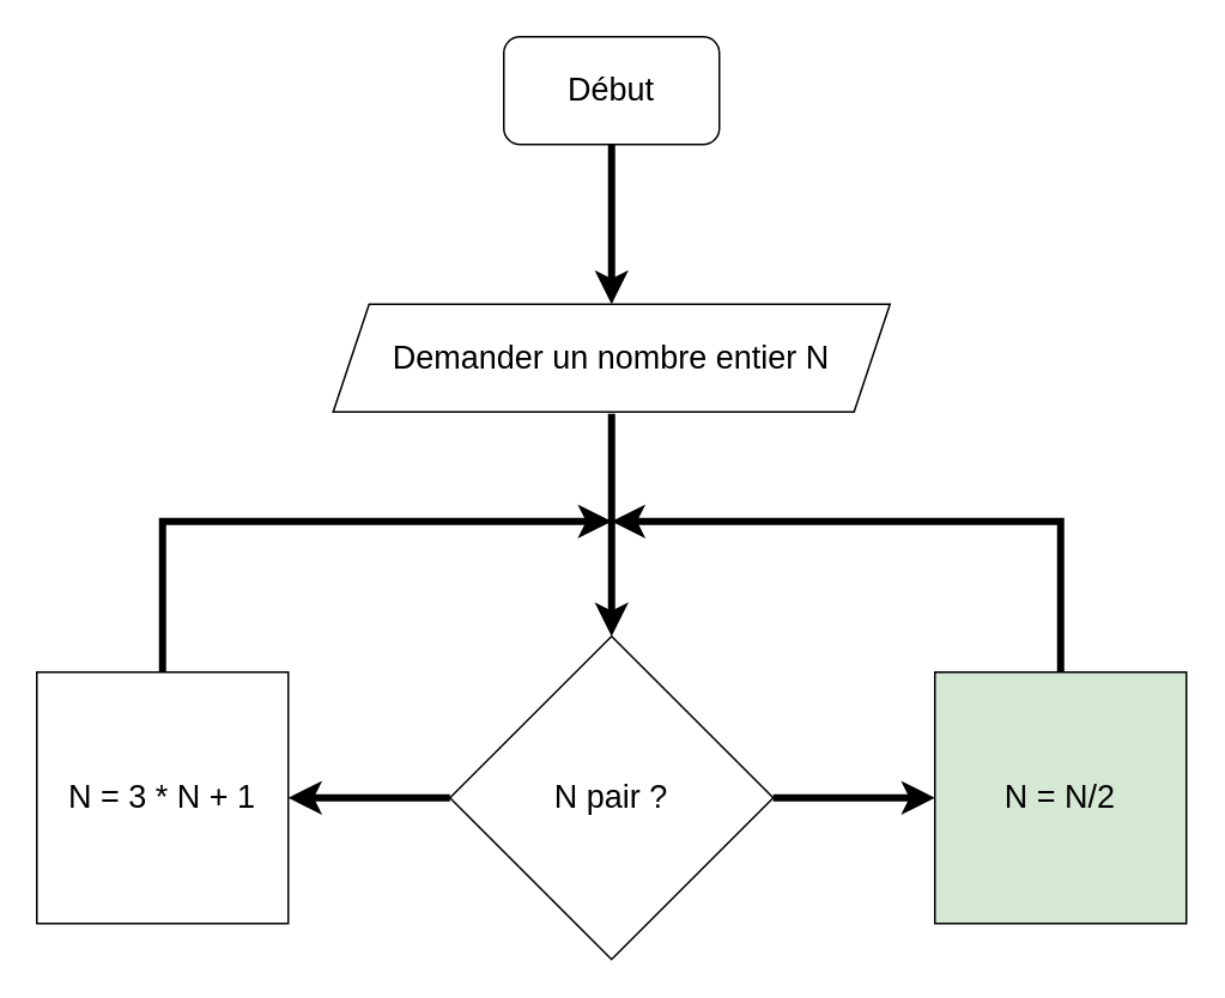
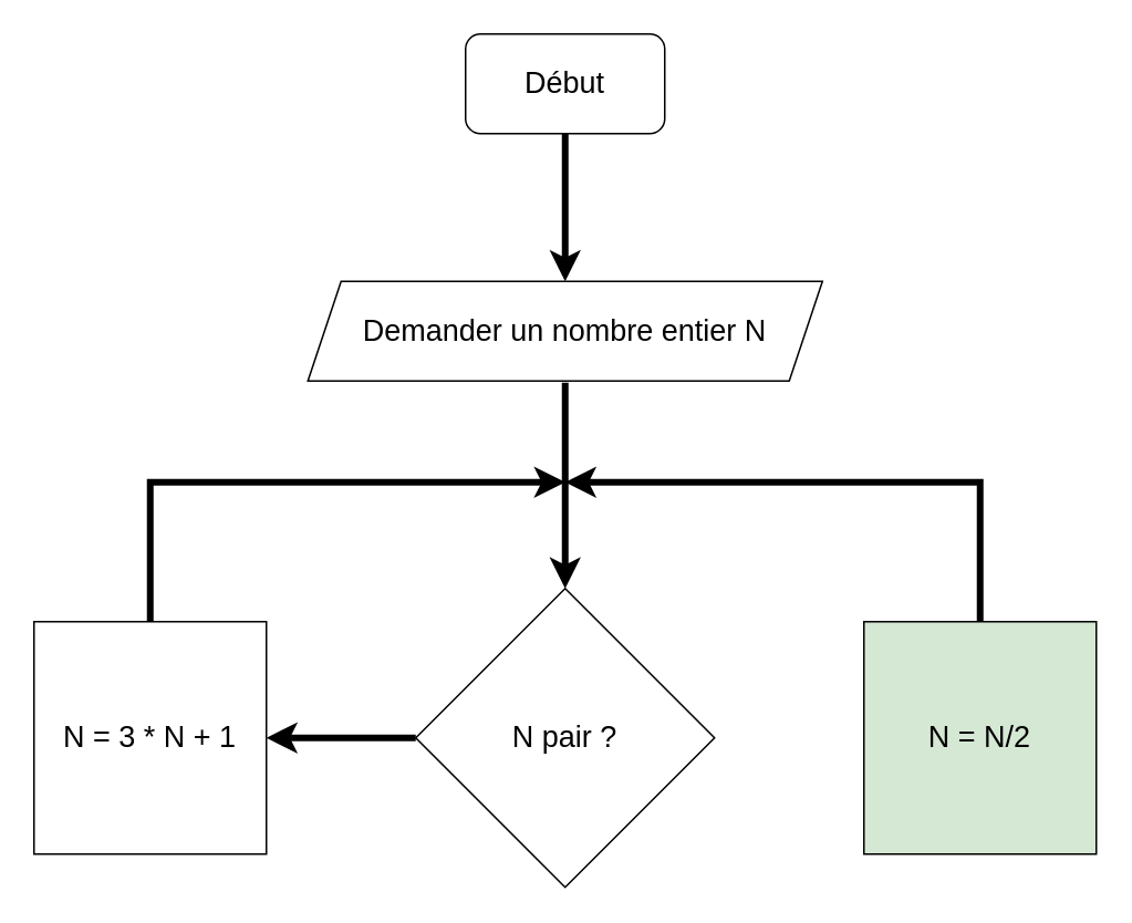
  <mxCell id="0" />
  <mxCell id="1" parent="0" />
  <mxCell id="2" value="Début" style="rounded=1;whiteSpace=wrap;html=1;fontSize=18;" vertex="1" parent="1"><mxGeometry x="280" y="20" width="120" height="60" as="geometry" /></mxCell>
  <mxCell id="3" value="Demander un nombre entier N" style="shape=parallelogram;perimeter=parallelogramPerimeter;whiteSpace=wrap;html=1;fixedSize=1;fontSize=18;" vertex="1" parent="1"><mxGeometry x="185" y="169" width="310" height="60" as="geometry" /></mxCell>
  <mxCell id="4" style="edgeStyle=orthogonalEdgeStyle;rounded=0;orthogonalLoop=1;jettySize=auto;html=1;exitX=0.5;exitY=0;exitDx=0;exitDy=0;strokeWidth=4;" edge="1" parent="1" source="6"><mxGeometry relative="1" as="geometry"><mxPoint x="340" y="290" as="targetPoint" /><mxPoint x="590" y="280" as="sourcePoint" /><Array as="points"><mxPoint x="590" y="290" /></Array></mxGeometry></mxCell>
  <mxCell id="5" value="N pair ?" style="rhombus;whiteSpace=wrap;html=1;fontSize=18;" vertex="1" parent="1"><mxGeometry x="250" y="354" width="180" height="180" as="geometry" /></mxCell>
  <mxCell id="6" value="N = N/2" style="whiteSpace=wrap;html=1;aspect=fixed;fontSize=18;fillColor=#d5e8d4;" vertex="1" parent="1"><mxGeometry x="520" y="374" width="140" height="140" as="geometry" /></mxCell>
  <mxCell id="7" value="N = 3 * N + 1" style="whiteSpace=wrap;html=1;aspect=fixed;fontSize=18;" vertex="1" parent="1"><mxGeometry x="20" y="374" width="140" height="140" as="geometry" /></mxCell>
  <mxCell id="8" value="" style="endArrow=classic;html=1;rounded=0;strokeWidth=4;" edge="1" parent="1" source="2" target="3"><mxGeometry width="50" height="50" relative="1" as="geometry"><mxPoint x="340" y="330" as="sourcePoint" /><mxPoint x="390" y="280" as="targetPoint" /></mxGeometry></mxCell>
  <mxCell id="9" value="" style="endArrow=classic;html=1;rounded=0;entryX=0.5;entryY=0;entryDx=0;entryDy=0;strokeWidth=4;" edge="1" parent="1" target="5"><mxGeometry width="50" height="50" relative="1" as="geometry"><mxPoint x="340" y="230" as="sourcePoint" /><mxPoint x="390" y="280" as="targetPoint" /></mxGeometry></mxCell>
- <mxCell id="10" value="" style="endArrow=classic;html=1;rounded=0;exitX=1;exitY=0.5;exitDx=0;exitDy=0;entryX=0;entryY=0.5;entryDx=0;entryDy=0;strokeWidth=4;" edge="1" parent="1" source="5" target="6"><mxGeometry width="50" height="50" relative="1" as="geometry"><mxPoint x="340" y="330" as="sourcePoint" /><mxPoint x="390" y="280" as="targetPoint" /></mxGeometry></mxCell>
  <mxCell id="11" value="" style="endArrow=classic;html=1;rounded=0;exitX=0;exitY=0.5;exitDx=0;exitDy=0;entryX=1;entryY=0.5;entryDx=0;entryDy=0;strokeWidth=4;" edge="1" parent="1" source="5" target="7"><mxGeometry width="50" height="50" relative="1" as="geometry"><mxPoint x="340" y="330" as="sourcePoint" /><mxPoint x="390" y="280" as="targetPoint" /></mxGeometry></mxCell>
  <mxCell id="12" value="" style="endArrow=classic;html=1;rounded=0;exitX=0.5;exitY=0;exitDx=0;exitDy=0;strokeWidth=4;" edge="1" parent="1" source="7"><mxGeometry width="50" height="50" relative="1" as="geometry"><mxPoint x="340" y="330" as="sourcePoint" /><mxPoint x="340" y="290" as="targetPoint" /><Array as="points"><mxPoint x="90" y="290" /></Array></mxGeometry></mxCell>
